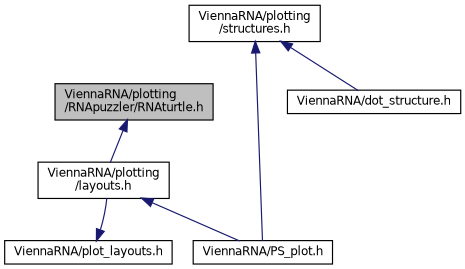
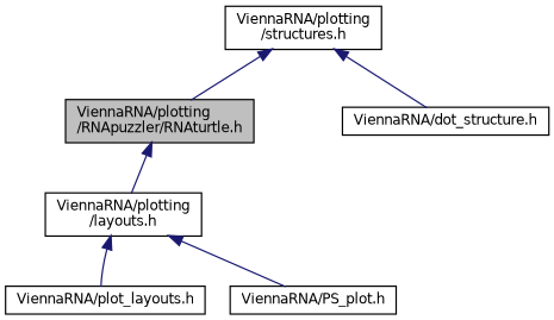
  digraph {
    node [color=black fontname=Helvetica fontsize=10 shape=record]
    edge [color=midnightblue dir=back fontname=Helvetica fontsize=10 labelfontname=Helvetica labelfontsize=10 style=solid]
    n1 [fillcolor=grey75 fontcolor=black height=0.2 label="ViennaRNA/plotting\l/RNApuzzler/RNAturtle.h" style=filled width=0.4]
    n2 [height=0.2 label="ViennaRNA/plotting\l/layouts.h" width=0.4]
    n3 [height=0.2 label="ViennaRNA/plot_layouts.h" width=0.4]
    n4 [height=0.2 label="ViennaRNA/PS_plot.h" width=0.4]
    n5 [height=0.2 label="ViennaRNA/plotting\l/structures.h" width=0.4]
    n6 [height=0.2 label="ViennaRNA/dot_structure.h" width=0.4]
    n1 -> n2
-   n3 -> n2
+   n2 -> n3
    n2 -> n4
-   n5 -> n4
+   n5 -> n1
    n5 -> n6
  }
